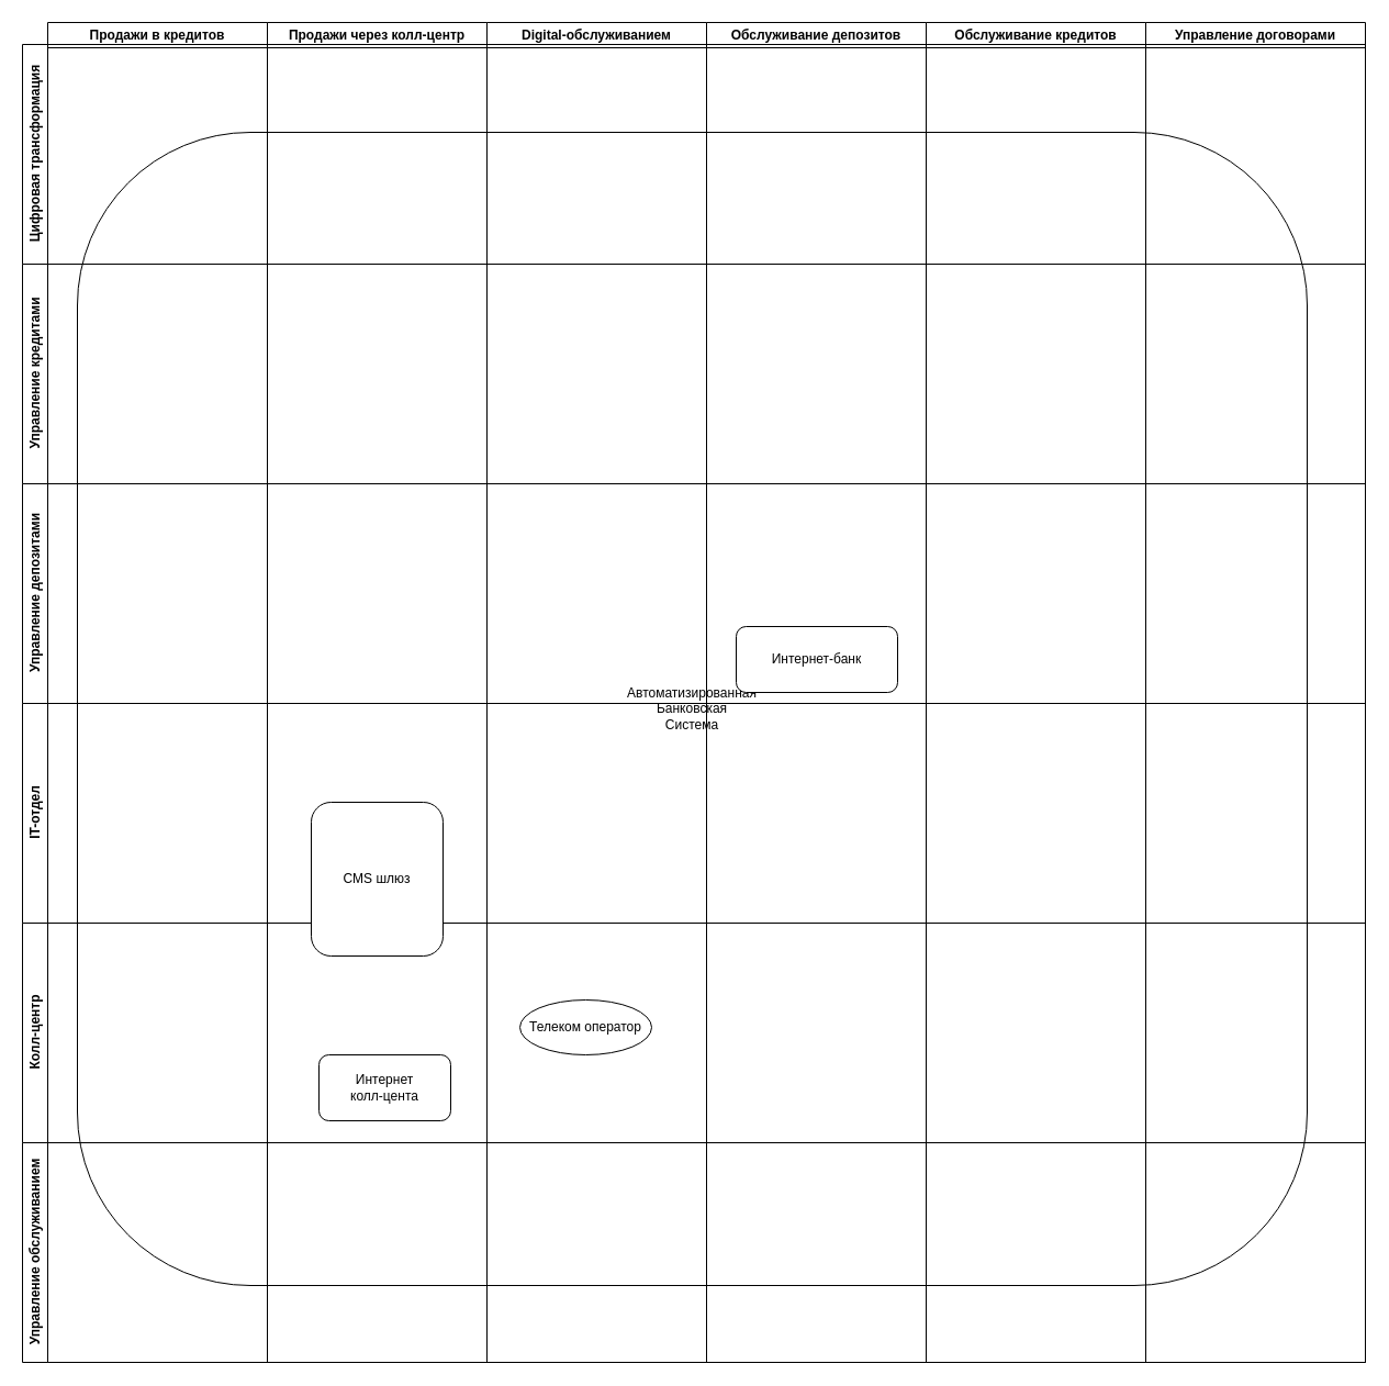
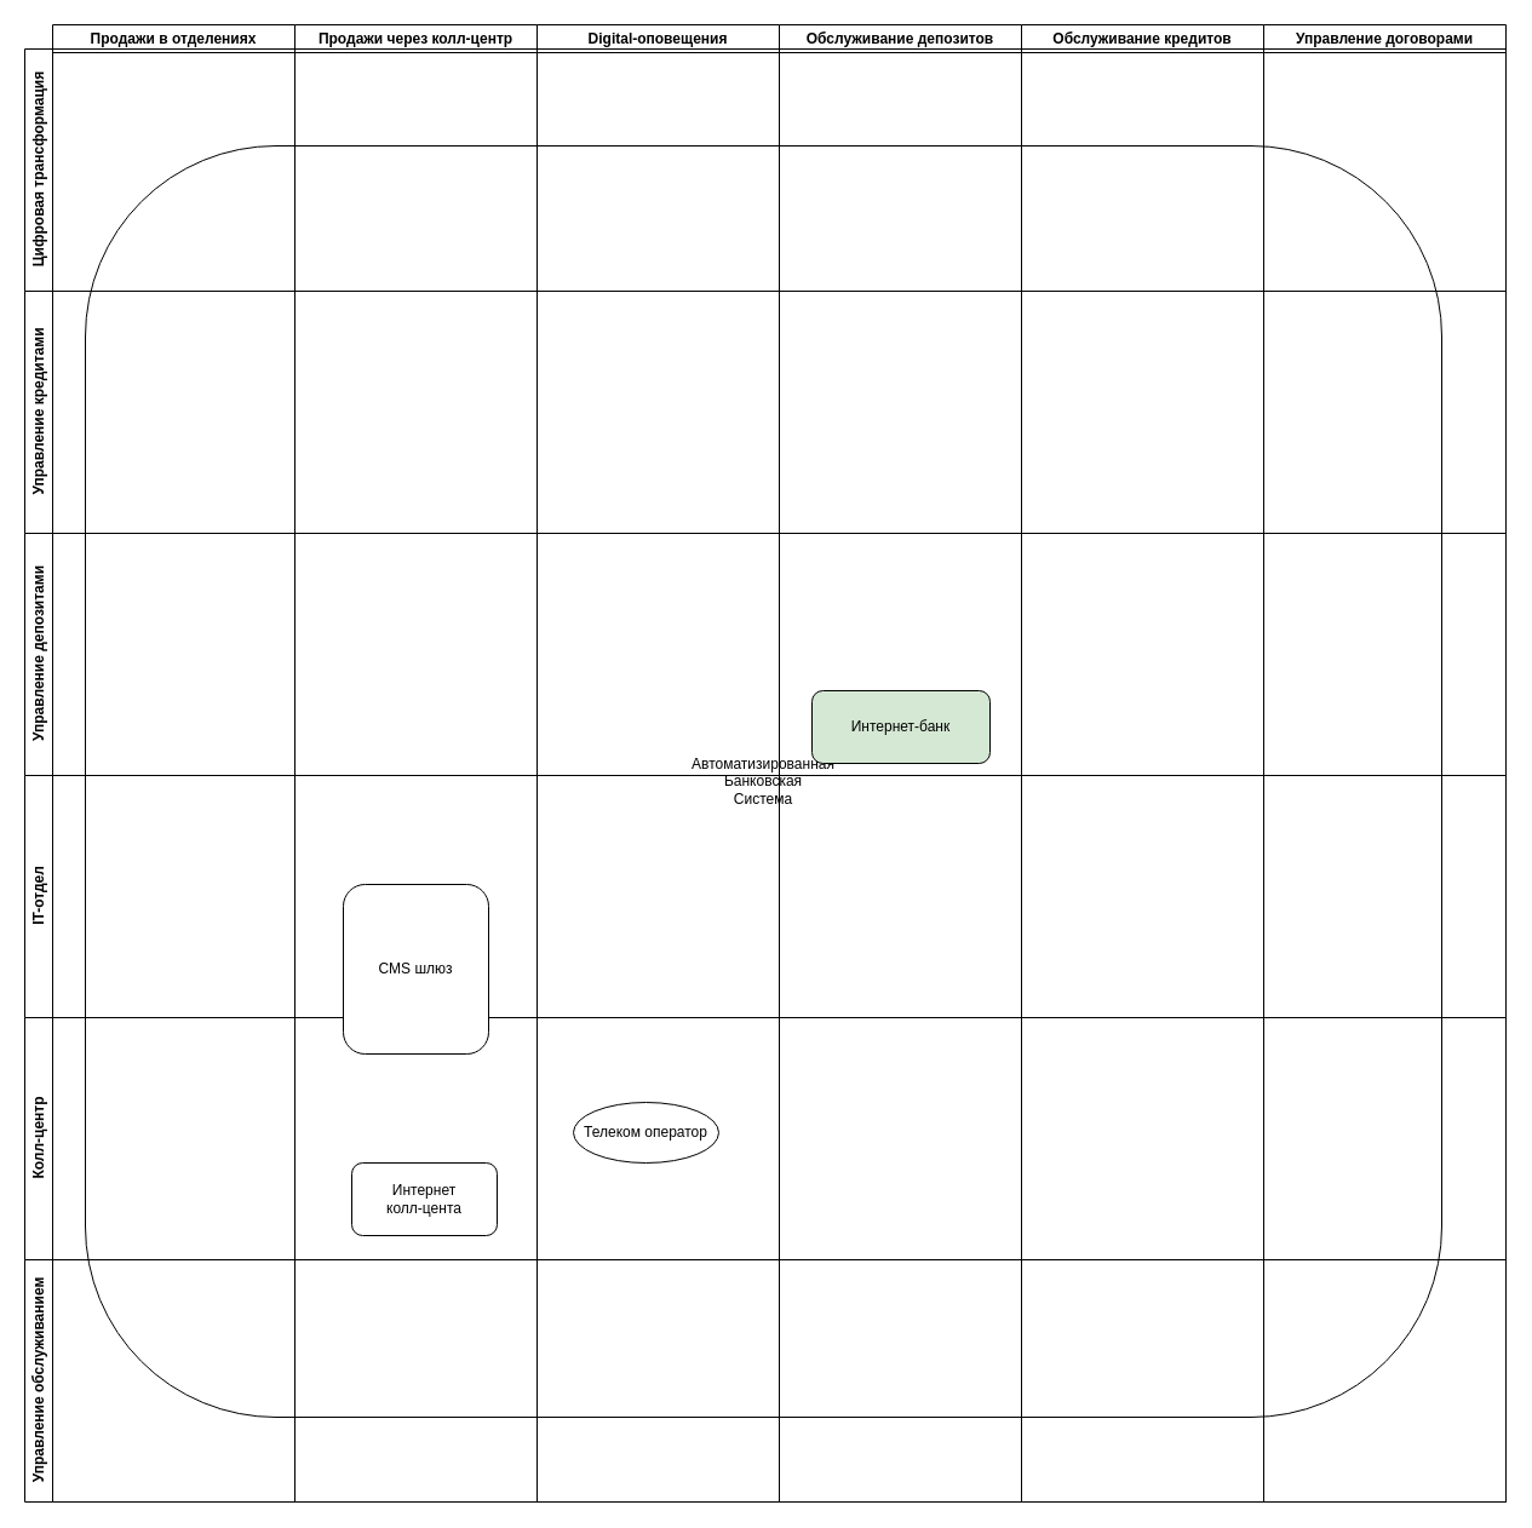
  <mxCell id="0" />
  <mxCell id="1" parent="0" />
  <mxCell id="2" value="Автоматизированная&lt;div&gt;Банковская&lt;/div&gt;&lt;div&gt;Система&lt;/div&gt;" style="rounded=1;whiteSpace=wrap;html=1;" parent="1" vertex="1"><mxGeometry x="70" y="120" width="1120" height="1050" as="geometry" /></mxCell>
  <mxCell id="3" value="" style="group" parent="1" vertex="1" connectable="0"><mxGeometry x="20" y="20" width="1223" height="1220" as="geometry" /></mxCell>
  <mxCell id="4" value="Обслуживание депозитов" style="swimlane;whiteSpace=wrap;html=1;" parent="3" vertex="1"><mxGeometry x="623" width="200" height="1220" as="geometry" /></mxCell>
  <mxCell id="5" value="" style="group" parent="3" vertex="1" connectable="0"><mxGeometry width="1223" height="1220" as="geometry" /></mxCell>
- <mxCell id="6" value="Продажи в кредитов" style="swimlane;whiteSpace=wrap;html=1;" parent="5" vertex="1"><mxGeometry x="23" width="200" height="1220" as="geometry" /></mxCell>
+ <mxCell id="6" value="Продажи в отделениях" style="swimlane;whiteSpace=wrap;html=1;" parent="5" vertex="1"><mxGeometry x="23" width="200" height="1220" as="geometry" /></mxCell>
  <mxCell id="7" value="Продажи через колл-центр" style="swimlane;whiteSpace=wrap;html=1;" parent="5" vertex="1"><mxGeometry x="223" width="200" height="1220" as="geometry" /></mxCell>
- <mxCell id="8" value="Digital-обслуживанием" style="swimlane;whiteSpace=wrap;html=1;" parent="5" vertex="1"><mxGeometry x="423" width="200" height="1220" as="geometry" /></mxCell>
+ <mxCell id="8" value="Digital-оповещения" style="swimlane;whiteSpace=wrap;html=1;" parent="5" vertex="1"><mxGeometry x="423" width="200" height="1220" as="geometry" /></mxCell>
  <mxCell id="9" value="Обслуживание кредитов" style="swimlane;whiteSpace=wrap;html=1;" parent="5" vertex="1"><mxGeometry x="823" width="200" height="1220" as="geometry" /></mxCell>
  <mxCell id="10" value="Управление договорами" style="swimlane;whiteSpace=wrap;html=1;" parent="5" vertex="1"><mxGeometry x="1023" width="200" height="1220" as="geometry" /></mxCell>
  <mxCell id="11" value="" style="group" parent="5" vertex="1" connectable="0"><mxGeometry y="20" width="1223" height="1200" as="geometry" /></mxCell>
  <mxCell id="12" value="Управление обслуживанием" style="swimlane;horizontal=0;whiteSpace=wrap;html=1;" parent="11" vertex="1"><mxGeometry y="1000" width="1223" height="200" as="geometry" /></mxCell>
  <mxCell id="13" value="Колл-центр" style="swimlane;horizontal=0;whiteSpace=wrap;html=1;" parent="11" vertex="1"><mxGeometry y="800" width="1223" height="200" as="geometry" /></mxCell>
  <mxCell id="14" value="IT-отдел" style="swimlane;horizontal=0;whiteSpace=wrap;html=1;" parent="11" vertex="1"><mxGeometry y="600" width="1223" height="200" as="geometry" /></mxCell>
  <mxCell id="15" value="Управление депозитами" style="swimlane;horizontal=0;whiteSpace=wrap;html=1;" parent="11" vertex="1"><mxGeometry y="400" width="1223" height="200" as="geometry" /></mxCell>
  <mxCell id="16" value="Управление кредитами" style="swimlane;horizontal=0;whiteSpace=wrap;html=1;" parent="11" vertex="1"><mxGeometry y="200" width="1223" height="200" as="geometry" /></mxCell>
  <mxCell id="17" value="Цифровая трансформация" style="swimlane;horizontal=0;whiteSpace=wrap;html=1;" parent="11" vertex="1"><mxGeometry width="1223" height="200" as="geometry" /></mxCell>
- <mxCell id="18" value="Интернет-&lt;span style=&quot;background-color: initial;&quot;&gt;банк&lt;/span&gt;" style="rounded=1;whiteSpace=wrap;html=1;" parent="11" vertex="1"><mxGeometry x="650" y="530" width="147" height="60" as="geometry" /></mxCell>
+ <mxCell id="18" value="Интернет-&lt;span style=&quot;background-color: initial;&quot;&gt;банк&lt;/span&gt;" style="rounded=1;whiteSpace=wrap;html=1;fillColor=#d5e8d4;" parent="11" vertex="1"><mxGeometry x="650" y="530" width="147" height="60" as="geometry" /></mxCell>
  <mxCell id="19" value="Телеком оператор" style="ellipse;whiteSpace=wrap;html=1;" parent="11" vertex="1"><mxGeometry x="453" y="870" width="120" height="50" as="geometry" /></mxCell>
  <mxCell id="20" value="CMS шлюз" style="rounded=1;whiteSpace=wrap;html=1;" parent="11" vertex="1"><mxGeometry x="263" y="690" width="120" height="140" as="geometry" /></mxCell>
  <mxCell id="21" value="Интернет&lt;div&gt;колл-цента&lt;/div&gt;" style="rounded=1;whiteSpace=wrap;html=1;" parent="11" vertex="1"><mxGeometry x="270" y="920" width="120" height="60" as="geometry" /></mxCell>
